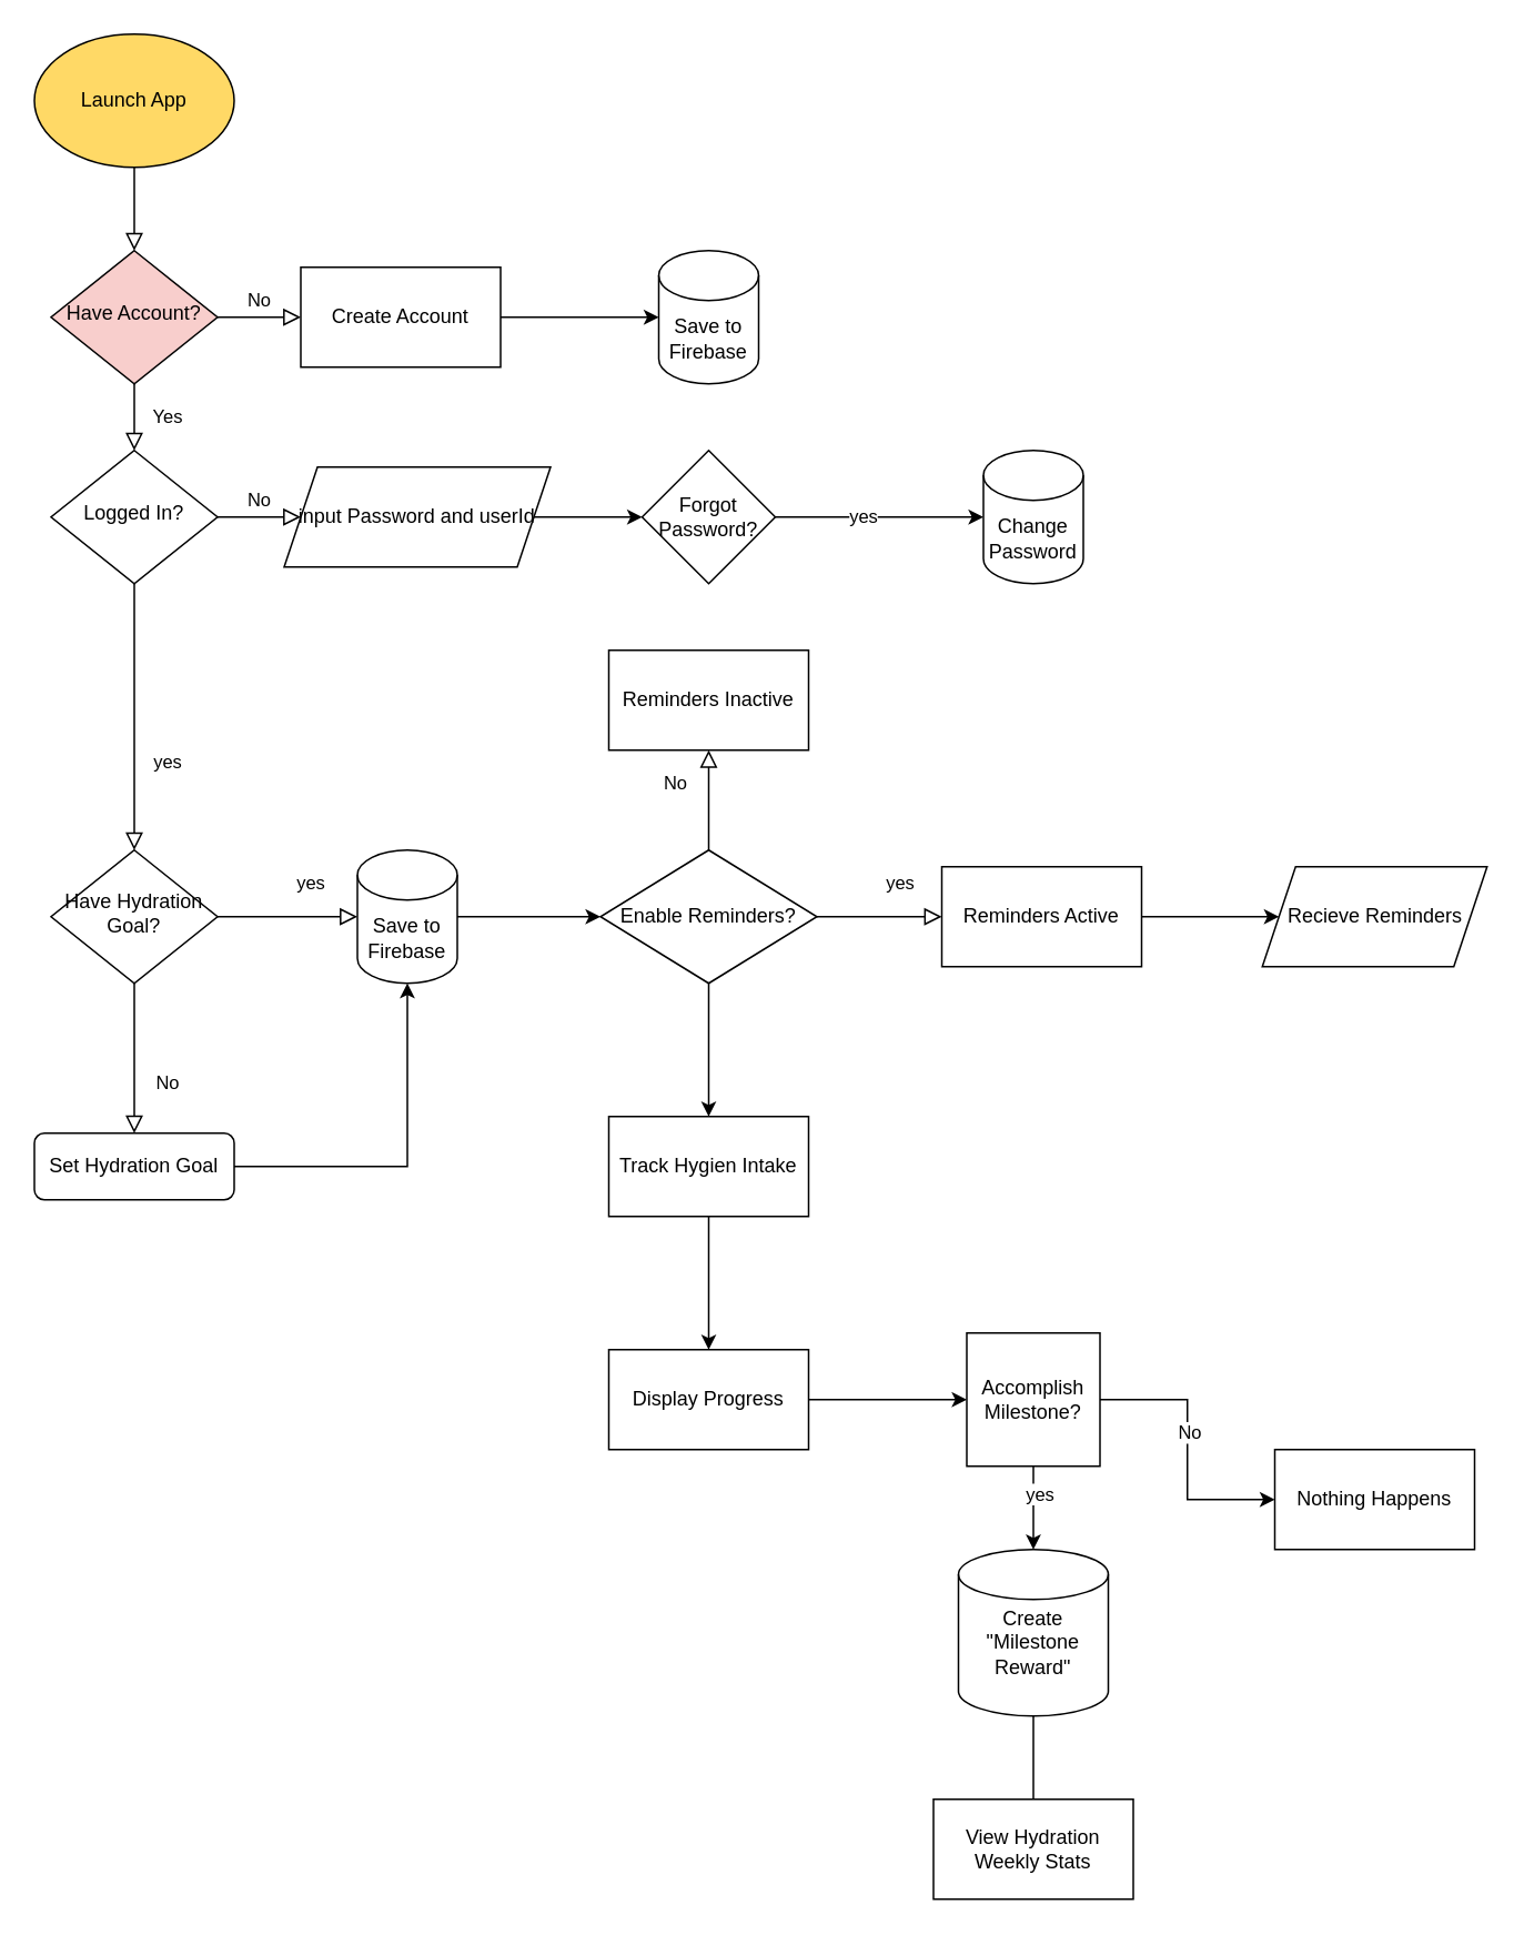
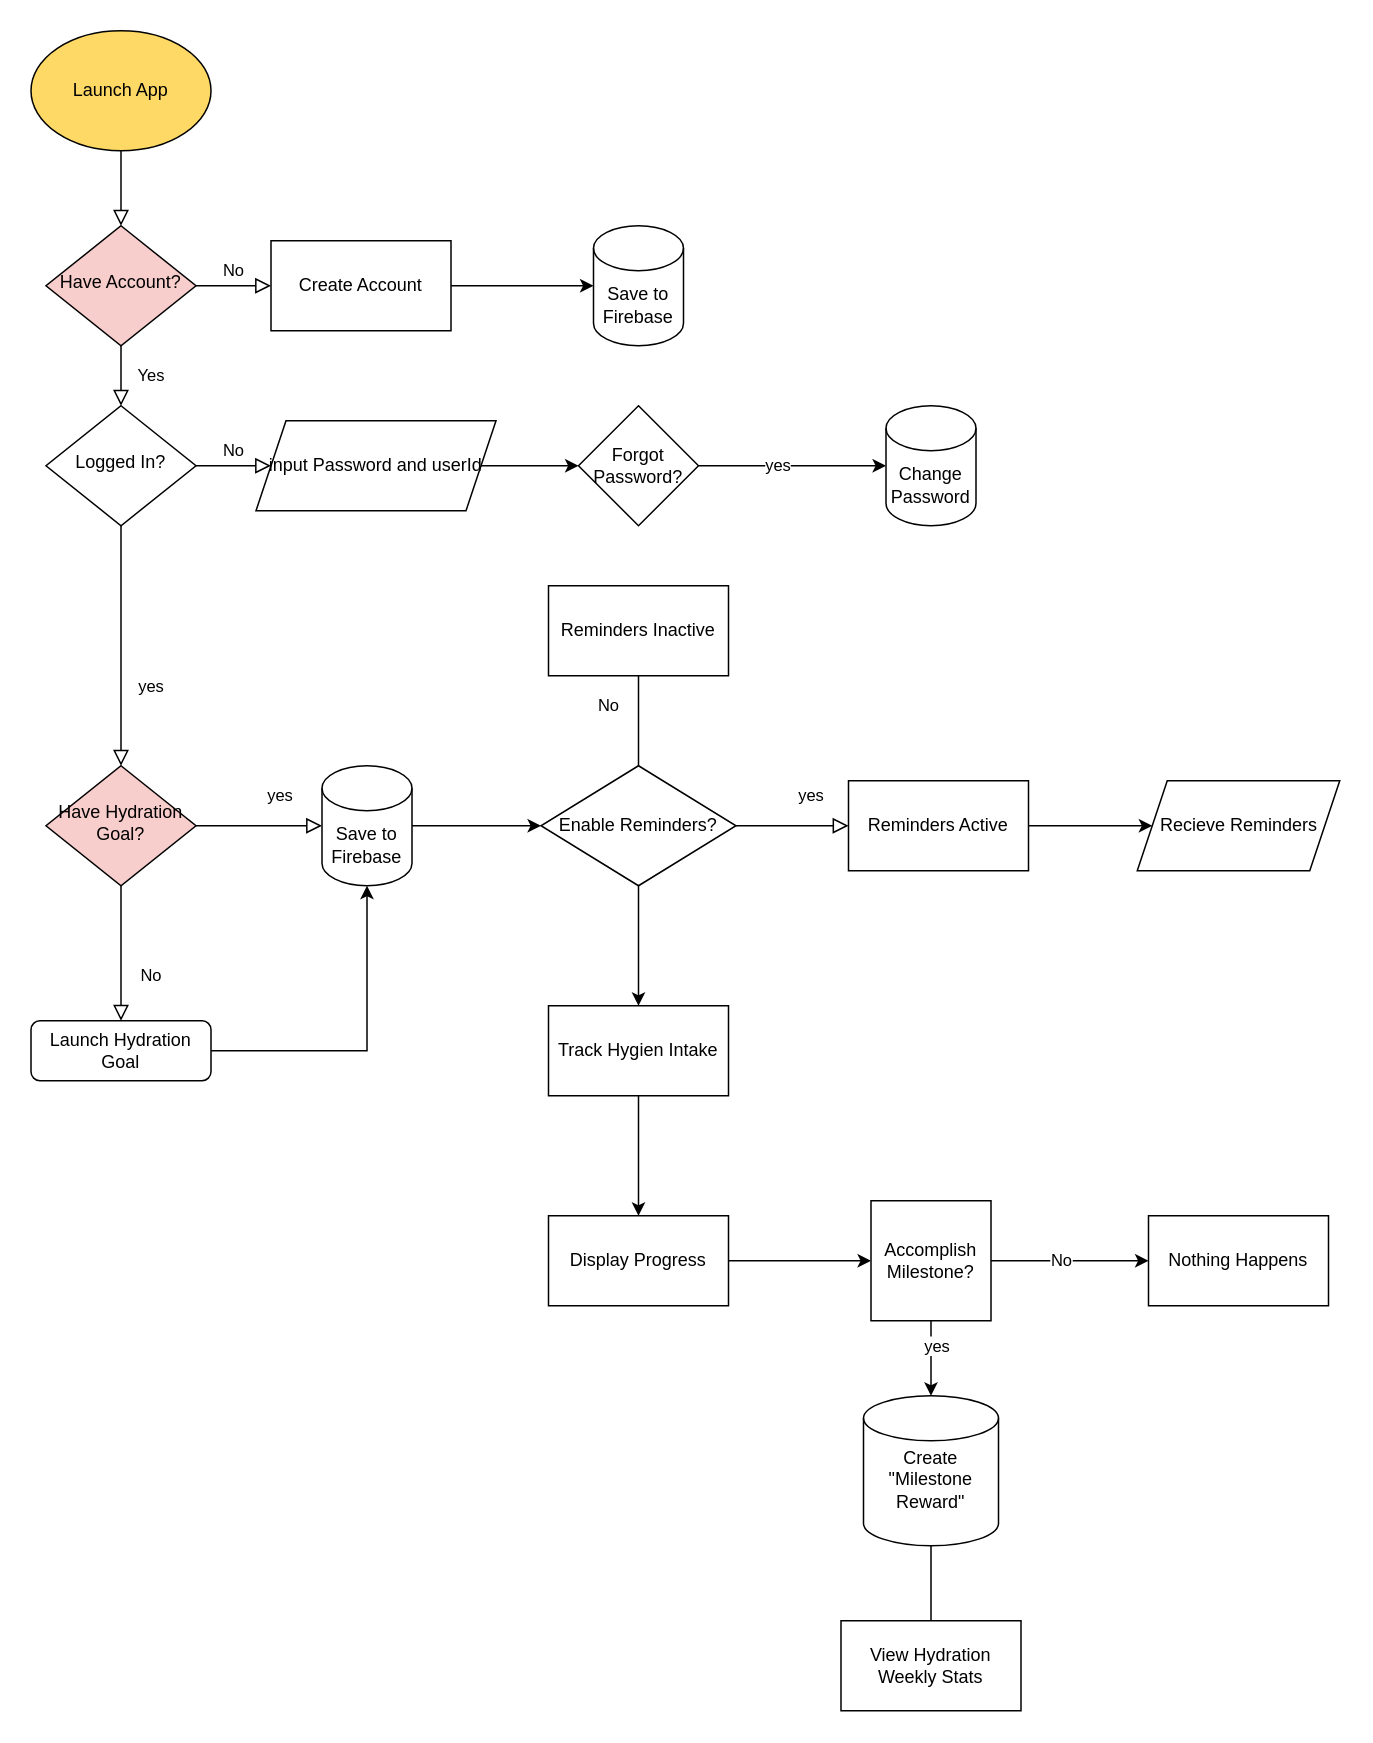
  <mxCell id="0" />
  <mxCell id="1" parent="0" />
  <mxCell id="2" value="" style="rounded=0;html=1;jettySize=auto;orthogonalLoop=1;fontSize=11;endArrow=block;endFill=0;endSize=8;strokeWidth=1;shadow=0;labelBackgroundColor=none;edgeStyle=orthogonalEdgeStyle;exitX=0.5;exitY=1;exitDx=0;exitDy=0;" parent="1" source="21" target="5" edge="1"><mxGeometry relative="1" as="geometry"><mxPoint x="80" y="100" as="sourcePoint" /></mxGeometry></mxCell>
  <mxCell id="3" value="Yes" style="rounded=0;html=1;jettySize=auto;orthogonalLoop=1;fontSize=11;endArrow=block;endFill=0;endSize=8;strokeWidth=1;shadow=0;labelBackgroundColor=none;edgeStyle=orthogonalEdgeStyle;" parent="1" source="5" target="8" edge="1"><mxGeometry y="20" relative="1" as="geometry"><mxPoint as="offset" /></mxGeometry></mxCell>
  <mxCell id="4" value="No" style="edgeStyle=orthogonalEdgeStyle;rounded=0;html=1;jettySize=auto;orthogonalLoop=1;fontSize=11;endArrow=block;endFill=0;endSize=8;strokeWidth=1;shadow=0;labelBackgroundColor=none;entryX=0;entryY=0.5;entryDx=0;entryDy=0;" parent="1" source="5" target="18" edge="1"><mxGeometry y="10" relative="1" as="geometry"><mxPoint as="offset" /><mxPoint x="180" y="190" as="targetPoint" /></mxGeometry></mxCell>
  <mxCell id="5" value="Have Account?" style="rhombus;whiteSpace=wrap;html=1;shadow=0;fontFamily=Helvetica;fontSize=12;align=center;strokeWidth=1;spacing=6;spacingTop=-4;fillColor=#f8cecc;" parent="1" vertex="1"><mxGeometry x="30" y="150" width="100" height="80" as="geometry" /></mxCell>
  <mxCell id="6" value="yes" style="rounded=0;html=1;jettySize=auto;orthogonalLoop=1;fontSize=11;endArrow=block;endFill=0;endSize=8;strokeWidth=1;shadow=0;labelBackgroundColor=none;edgeStyle=orthogonalEdgeStyle;entryX=0.5;entryY=0;entryDx=0;entryDy=0;exitX=0.5;exitY=1;exitDx=0;exitDy=0;" parent="1" source="8" target="10" edge="1"><mxGeometry x="0.333" y="20" relative="1" as="geometry"><mxPoint as="offset" /><mxPoint x="80" y="380" as="sourcePoint" /><mxPoint x="80" y="490" as="targetPoint" /></mxGeometry></mxCell>
  <mxCell id="7" value="No" style="edgeStyle=orthogonalEdgeStyle;rounded=0;html=1;jettySize=auto;orthogonalLoop=1;fontSize=11;endArrow=block;endFill=0;endSize=8;strokeWidth=1;shadow=0;labelBackgroundColor=none;entryX=0;entryY=0.5;entryDx=0;entryDy=0;" parent="1" source="8" target="14" edge="1"><mxGeometry y="10" relative="1" as="geometry"><mxPoint as="offset" /><mxPoint x="180" y="310" as="targetPoint" /></mxGeometry></mxCell>
  <mxCell id="8" value="Logged In?" style="rhombus;whiteSpace=wrap;html=1;shadow=0;fontFamily=Helvetica;fontSize=12;align=center;strokeWidth=1;spacing=6;spacingTop=-4;" parent="1" vertex="1"><mxGeometry x="30" y="270" width="100" height="80" as="geometry" /></mxCell>
  <mxCell id="9" value="yes" style="rounded=0;html=1;jettySize=auto;orthogonalLoop=1;fontSize=11;endArrow=block;endFill=0;endSize=8;strokeWidth=1;shadow=0;labelBackgroundColor=none;edgeStyle=orthogonalEdgeStyle;exitX=1;exitY=0.5;exitDx=0;exitDy=0;entryX=0;entryY=0.5;entryDx=0;entryDy=0;entryPerimeter=0;" edge="1" parent="1" source="10" target="15"><mxGeometry x="0.333" y="20" relative="1" as="geometry"><mxPoint as="offset" /><mxPoint x="140" y="510" as="sourcePoint" /><mxPoint x="180" y="530" as="targetPoint" /><Array as="points" /></mxGeometry></mxCell>
- <mxCell id="10" value="Have Hydration Goal?" style="rhombus;whiteSpace=wrap;html=1;shadow=0;fontFamily=Helvetica;fontSize=12;align=center;strokeWidth=1;spacing=6;spacingTop=-4;" vertex="1" parent="1"><mxGeometry x="30" y="510" width="100" height="80" as="geometry" /></mxCell>
+ <mxCell id="10" value="Have Hydration Goal?" style="rhombus;whiteSpace=wrap;html=1;shadow=0;fontFamily=Helvetica;fontSize=12;align=center;strokeWidth=1;spacing=6;spacingTop=-4;fillColor=#f8cecc;" vertex="1" parent="1"><mxGeometry x="30" y="510" width="100" height="80" as="geometry" /></mxCell>
  <mxCell id="11" value="No" style="rounded=0;html=1;jettySize=auto;orthogonalLoop=1;fontSize=11;endArrow=block;endFill=0;endSize=8;strokeWidth=1;shadow=0;labelBackgroundColor=none;edgeStyle=orthogonalEdgeStyle;exitX=0.5;exitY=1;exitDx=0;exitDy=0;entryX=0.5;entryY=0;entryDx=0;entryDy=0;" edge="1" parent="1" source="10" target="12"><mxGeometry x="0.333" y="20" relative="1" as="geometry"><mxPoint as="offset" /><mxPoint x="90" y="440" as="sourcePoint" /><mxPoint x="80" y="630" as="targetPoint" /></mxGeometry></mxCell>
- <mxCell id="12" value="Set Hydration Goal" style="rounded=1;whiteSpace=wrap;html=1;fontSize=12;glass=0;strokeWidth=1;shadow=0;" vertex="1" parent="1"><mxGeometry x="20" y="680" width="120" height="40" as="geometry" /></mxCell>
+ <mxCell id="12" value="Launch Hydration Goal" style="rounded=1;whiteSpace=wrap;html=1;fontSize=12;glass=0;strokeWidth=1;shadow=0;" vertex="1" parent="1"><mxGeometry x="20" y="680" width="120" height="40" as="geometry" /></mxCell>
  <mxCell id="13" value="" style="edgeStyle=orthogonalEdgeStyle;rounded=0;orthogonalLoop=1;jettySize=auto;html=1;" edge="1" parent="1" source="14" target="43"><mxGeometry relative="1" as="geometry" /></mxCell>
  <mxCell id="14" value="input Password and userId" style="shape=parallelogram;perimeter=parallelogramPerimeter;whiteSpace=wrap;html=1;fixedSize=1;" vertex="1" parent="1"><mxGeometry x="170" y="280" width="160" height="60" as="geometry" /></mxCell>
  <mxCell id="15" value="Save to Firebase" style="shape=cylinder3;whiteSpace=wrap;html=1;boundedLbl=1;backgroundOutline=1;size=15;" vertex="1" parent="1"><mxGeometry x="214" y="510" width="60" height="80" as="geometry" /></mxCell>
  <mxCell id="16" value="" style="endArrow=classic;html=1;rounded=0;exitX=1;exitY=0.5;exitDx=0;exitDy=0;entryX=0;entryY=0.5;entryDx=0;entryDy=0;entryPerimeter=0;" edge="1" parent="1" source="18" target="17"><mxGeometry width="50" height="50" relative="1" as="geometry"><mxPoint x="300" y="190" as="sourcePoint" /><mxPoint x="350" y="190" as="targetPoint" /></mxGeometry></mxCell>
  <mxCell id="17" value="Save to Firebase" style="shape=cylinder3;whiteSpace=wrap;html=1;boundedLbl=1;backgroundOutline=1;size=15;" vertex="1" parent="1"><mxGeometry x="395" y="150" width="60" height="80" as="geometry" /></mxCell>
  <mxCell id="18" value="Create Account" style="rounded=0;whiteSpace=wrap;html=1;" vertex="1" parent="1"><mxGeometry x="180" y="160" width="120" height="60" as="geometry" /></mxCell>
  <mxCell id="19" value="" style="endArrow=classic;html=1;rounded=0;exitX=1;exitY=0.5;exitDx=0;exitDy=0;exitPerimeter=0;entryX=0;entryY=0.5;entryDx=0;entryDy=0;" edge="1" parent="1" source="15" target="20"><mxGeometry width="50" height="50" relative="1" as="geometry"><mxPoint x="310" y="280" as="sourcePoint" /><mxPoint x="340" y="550" as="targetPoint" /></mxGeometry></mxCell>
  <mxCell id="20" value="Enable Reminders?" style="rhombus;whiteSpace=wrap;html=1;" vertex="1" parent="1"><mxGeometry x="360" y="510" width="130" height="80" as="geometry" /></mxCell>
  <mxCell id="21" value="Launch App" style="ellipse;whiteSpace=wrap;html=1;fillColor=light-dark(#FFD966,var(--ge-dark-color, #121212));" vertex="1" parent="1"><mxGeometry x="20" y="20" width="120" height="80" as="geometry" /></mxCell>
  <mxCell id="22" value="" style="endArrow=classic;html=1;rounded=0;exitX=0.5;exitY=1;exitDx=0;exitDy=0;entryX=0.5;entryY=0;entryDx=0;entryDy=0;" edge="1" parent="1" source="20" target="30"><mxGeometry width="50" height="50" relative="1" as="geometry"><mxPoint x="284" y="560" as="sourcePoint" /><mxPoint x="425" y="670" as="targetPoint" /></mxGeometry></mxCell>
  <mxCell id="23" value="yes" style="rounded=0;html=1;jettySize=auto;orthogonalLoop=1;fontSize=11;endArrow=block;endFill=0;endSize=8;strokeWidth=1;shadow=0;labelBackgroundColor=none;edgeStyle=orthogonalEdgeStyle;exitX=1;exitY=0.5;exitDx=0;exitDy=0;entryX=0;entryY=0.5;entryDx=0;entryDy=0;" edge="1" parent="1" source="20" target="25"><mxGeometry x="0.333" y="20" relative="1" as="geometry"><mxPoint as="offset" /><mxPoint x="140" y="560" as="sourcePoint" /><mxPoint x="560" y="550" as="targetPoint" /><Array as="points" /></mxGeometry></mxCell>
  <mxCell id="24" value="" style="edgeStyle=orthogonalEdgeStyle;rounded=0;orthogonalLoop=1;jettySize=auto;html=1;entryX=0;entryY=0.5;entryDx=0;entryDy=0;" edge="1" parent="1" source="25" target="45"><mxGeometry relative="1" as="geometry"><mxPoint x="765" y="550" as="targetPoint" /></mxGeometry></mxCell>
  <mxCell id="25" value="Reminders Active" style="rounded=0;whiteSpace=wrap;html=1;" vertex="1" parent="1"><mxGeometry x="565" y="520" width="120" height="60" as="geometry" /></mxCell>
- <mxCell id="26" value="No" style="rounded=0;html=1;jettySize=auto;orthogonalLoop=1;fontSize=11;endArrow=block;endFill=0;endSize=8;strokeWidth=1;shadow=0;labelBackgroundColor=none;edgeStyle=orthogonalEdgeStyle;exitX=0.5;exitY=0;exitDx=0;exitDy=0;entryX=0.5;entryY=1;entryDx=0;entryDy=0;" edge="1" parent="1" source="20" target="27"><mxGeometry x="0.333" y="20" relative="1" as="geometry"><mxPoint as="offset" /><mxPoint x="90" y="600" as="sourcePoint" /><mxPoint x="420" y="440" as="targetPoint" /></mxGeometry></mxCell>
+ <mxCell id="26" value="No" style="rounded=0;html=1;jettySize=auto;orthogonalLoop=1;fontSize=11;endArrow=none;endFill=0;endSize=8;strokeWidth=1;shadow=0;labelBackgroundColor=none;edgeStyle=orthogonalEdgeStyle;exitX=0.5;exitY=0;exitDx=0;exitDy=0;entryX=0.5;entryY=1;entryDx=0;entryDy=0;" edge="1" parent="1" source="20" target="27"><mxGeometry x="0.333" y="20" relative="1" as="geometry"><mxPoint as="offset" /><mxPoint x="90" y="600" as="sourcePoint" /><mxPoint x="420" y="440" as="targetPoint" /></mxGeometry></mxCell>
  <mxCell id="27" value="Reminders Inactive" style="rounded=0;whiteSpace=wrap;html=1;" vertex="1" parent="1"><mxGeometry x="365" y="390" width="120" height="60" as="geometry" /></mxCell>
  <mxCell id="28" value="" style="endArrow=classic;html=1;rounded=0;exitX=1;exitY=0.5;exitDx=0;exitDy=0;entryX=0.5;entryY=1;entryDx=0;entryDy=0;entryPerimeter=0;" edge="1" parent="1" source="12" target="15"><mxGeometry width="50" height="50" relative="1" as="geometry"><mxPoint x="284" y="560" as="sourcePoint" /><mxPoint x="80" y="800" as="targetPoint" /><Array as="points"><mxPoint x="244" y="700" /></Array></mxGeometry></mxCell>
  <mxCell id="29" value="" style="edgeStyle=orthogonalEdgeStyle;rounded=0;orthogonalLoop=1;jettySize=auto;html=1;" edge="1" parent="1" source="30" target="32"><mxGeometry relative="1" as="geometry" /></mxCell>
  <mxCell id="30" value="Track Hygien Intake" style="rounded=0;whiteSpace=wrap;html=1;" vertex="1" parent="1"><mxGeometry x="365" y="670" width="120" height="60" as="geometry" /></mxCell>
  <mxCell id="31" value="" style="edgeStyle=orthogonalEdgeStyle;rounded=0;orthogonalLoop=1;jettySize=auto;html=1;" edge="1" parent="1" source="32" target="37"><mxGeometry relative="1" as="geometry" /></mxCell>
  <mxCell id="32" value="Display Progress" style="whiteSpace=wrap;html=1;rounded=0;" vertex="1" parent="1"><mxGeometry x="365" y="810" width="120" height="60" as="geometry" /></mxCell>
  <mxCell id="33" value="" style="edgeStyle=orthogonalEdgeStyle;rounded=0;orthogonalLoop=1;jettySize=auto;html=1;" edge="1" parent="1" source="37" target="38"><mxGeometry relative="1" as="geometry" /></mxCell>
  <mxCell id="34" value="No" style="edgeLabel;html=1;align=center;verticalAlign=middle;resizable=0;points=[];" vertex="1" connectable="0" parent="33"><mxGeometry x="-0.122" y="1" relative="1" as="geometry"><mxPoint as="offset" /></mxGeometry></mxCell>
  <mxCell id="35" value="" style="edgeStyle=orthogonalEdgeStyle;rounded=0;orthogonalLoop=1;jettySize=auto;html=1;" edge="1" parent="1" source="37" target="46"><mxGeometry relative="1" as="geometry"><mxPoint x="620" y="960" as="targetPoint" /></mxGeometry></mxCell>
  <mxCell id="36" value="yes" style="edgeLabel;html=1;align=center;verticalAlign=middle;resizable=0;points=[];" vertex="1" connectable="0" parent="35"><mxGeometry x="-0.375" y="3" relative="1" as="geometry"><mxPoint as="offset" /></mxGeometry></mxCell>
  <mxCell id="37" value="Accomplish Milestone?" style="whiteSpace=wrap;html=1;rounded=0;" vertex="1" parent="1"><mxGeometry x="580" y="800" width="80" height="80" as="geometry" /></mxCell>
- <mxCell id="38" value="Nothing Happens" style="whiteSpace=wrap;html=1;rounded=0;" vertex="1" parent="1"><mxGeometry x="765" y="870" width="120" height="60" as="geometry" /></mxCell>
+ <mxCell id="38" value="Nothing Happens" style="whiteSpace=wrap;html=1;rounded=0;" vertex="1" parent="1"><mxGeometry x="765" y="810" width="120" height="60" as="geometry" /></mxCell>
  <mxCell id="39" value="" style="edgeStyle=orthogonalEdgeStyle;rounded=0;orthogonalLoop=1;jettySize=auto;html=1;exitX=0.5;exitY=1;exitDx=0;exitDy=0;exitPerimeter=0;" edge="1" parent="1" source="46"><mxGeometry relative="1" as="geometry"><mxPoint x="620" y="1040" as="sourcePoint" /><mxPoint x="625" y="1130" as="targetPoint" /></mxGeometry></mxCell>
  <mxCell id="40" value="View Hydration Weekly Stats" style="whiteSpace=wrap;html=1;rounded=0;" vertex="1" parent="1"><mxGeometry x="560" y="1080" width="120" height="60" as="geometry" /></mxCell>
  <mxCell id="41" value="" style="edgeStyle=orthogonalEdgeStyle;rounded=0;orthogonalLoop=1;jettySize=auto;html=1;entryX=0;entryY=0.5;entryDx=0;entryDy=0;entryPerimeter=0;" edge="1" parent="1" source="43" target="44"><mxGeometry relative="1" as="geometry"><mxPoint x="560" y="310" as="targetPoint" /></mxGeometry></mxCell>
  <mxCell id="42" value="yes" style="edgeLabel;html=1;align=center;verticalAlign=middle;resizable=0;points=[];" vertex="1" connectable="0" parent="41"><mxGeometry x="-0.167" y="1" relative="1" as="geometry"><mxPoint as="offset" /></mxGeometry></mxCell>
  <mxCell id="43" value="Forgot Password?" style="rhombus;whiteSpace=wrap;html=1;" vertex="1" parent="1"><mxGeometry x="385" y="270" width="80" height="80" as="geometry" /></mxCell>
  <mxCell id="44" value="Change Password" style="shape=cylinder3;whiteSpace=wrap;html=1;boundedLbl=1;backgroundOutline=1;size=15;" vertex="1" parent="1"><mxGeometry x="590" y="270" width="60" height="80" as="geometry" /></mxCell>
  <mxCell id="45" value="Recieve Reminders" style="shape=parallelogram;perimeter=parallelogramPerimeter;whiteSpace=wrap;html=1;fixedSize=1;" vertex="1" parent="1"><mxGeometry x="757.5" y="520" width="135" height="60" as="geometry" /></mxCell>
  <mxCell id="46" value="Create &quot;Milestone Reward&quot;&lt;div&gt;&lt;br&gt;&lt;/div&gt;" style="shape=cylinder3;whiteSpace=wrap;html=1;boundedLbl=1;backgroundOutline=1;size=15;" vertex="1" parent="1"><mxGeometry x="575" y="930" width="90" height="100" as="geometry" /></mxCell>
